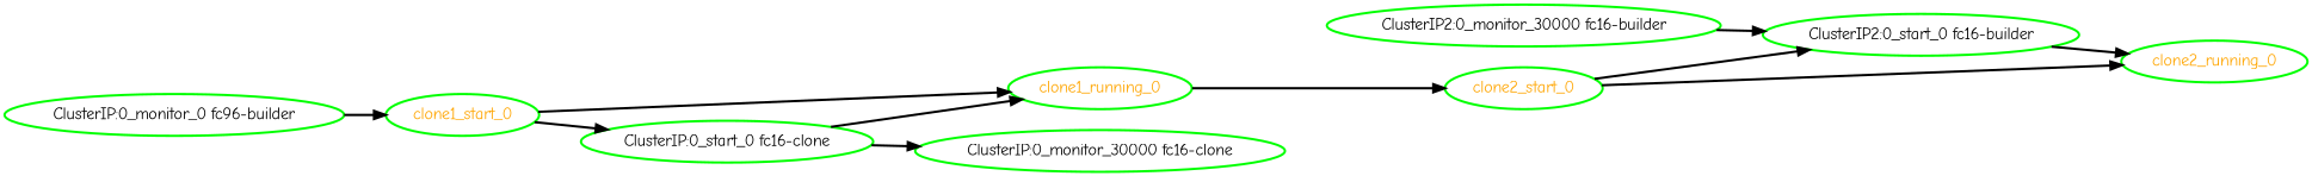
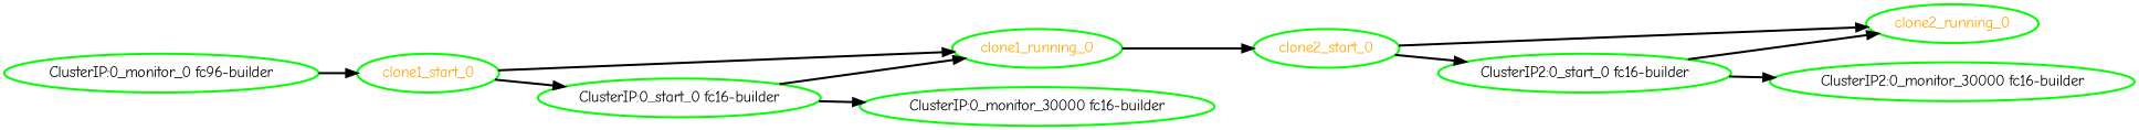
  digraph {
    fontname="Comic Neue"
    rankdir=LR
    node [color=green fontcolor=black fontname="Comic Neue" style=bold]
    edge [fontname="Comic Neue" style=bold]
    clone2_start_0 [fontcolor=orange]
    "ClusterIP2:0_start_0 fc16-builder"
    clone2_running_0 [fontcolor=orange]
    "ClusterIP2:0_monitor_30000 fc16-builder"
    n5 [label="ClusterIP:0_monitor_0 fc96-builder"]
    clone1_start_0 [fontcolor=orange]
-   "ClusterIP:0_start_0 fc16-builder" [label="ClusterIP:0_start_0 fc16-clone"]
+   "ClusterIP:0_start_0 fc16-builder"
    clone1_running_0 [fontcolor=orange]
-   "ClusterIP:0_monitor_30000 fc16-builder" [label="ClusterIP:0_monitor_30000 fc16-clone"]
+   "ClusterIP:0_monitor_30000 fc16-builder"
    clone2_start_0 -> "ClusterIP2:0_start_0 fc16-builder"
    clone2_start_0 -> clone2_running_0
    "ClusterIP2:0_start_0 fc16-builder" -> clone2_running_0
-   "ClusterIP2:0_monitor_30000 fc16-builder" -> "ClusterIP2:0_start_0 fc16-builder"
+   "ClusterIP2:0_start_0 fc16-builder" -> "ClusterIP2:0_monitor_30000 fc16-builder"
    n5 -> clone1_start_0
    clone1_start_0 -> "ClusterIP:0_start_0 fc16-builder"
    clone1_start_0 -> clone1_running_0
    "ClusterIP:0_start_0 fc16-builder" -> clone1_running_0
    "ClusterIP:0_start_0 fc16-builder" -> "ClusterIP:0_monitor_30000 fc16-builder"
    clone1_running_0 -> clone2_start_0
  }
